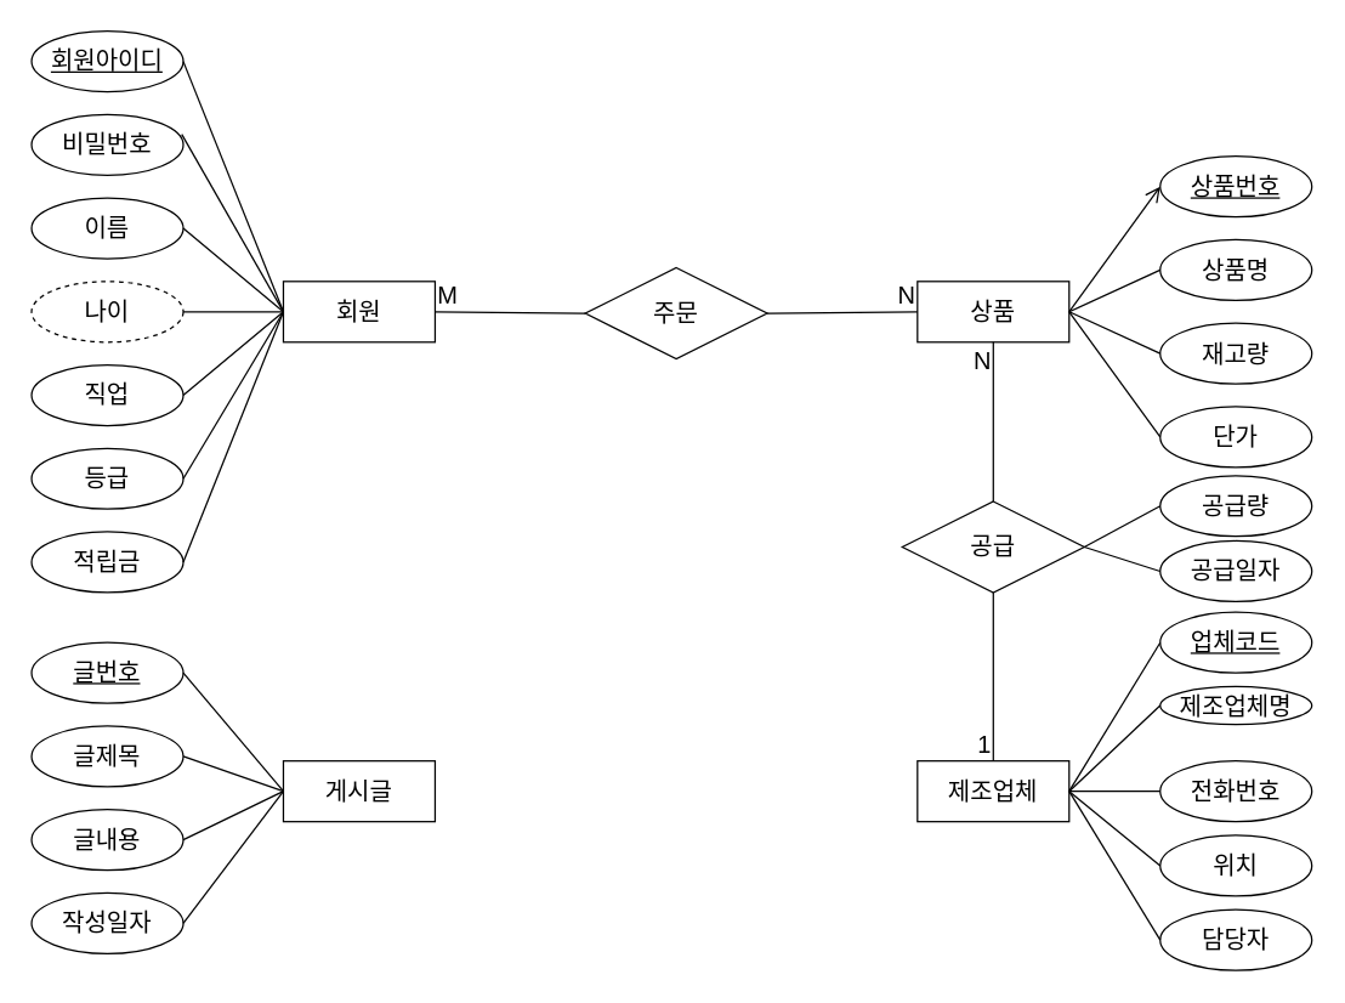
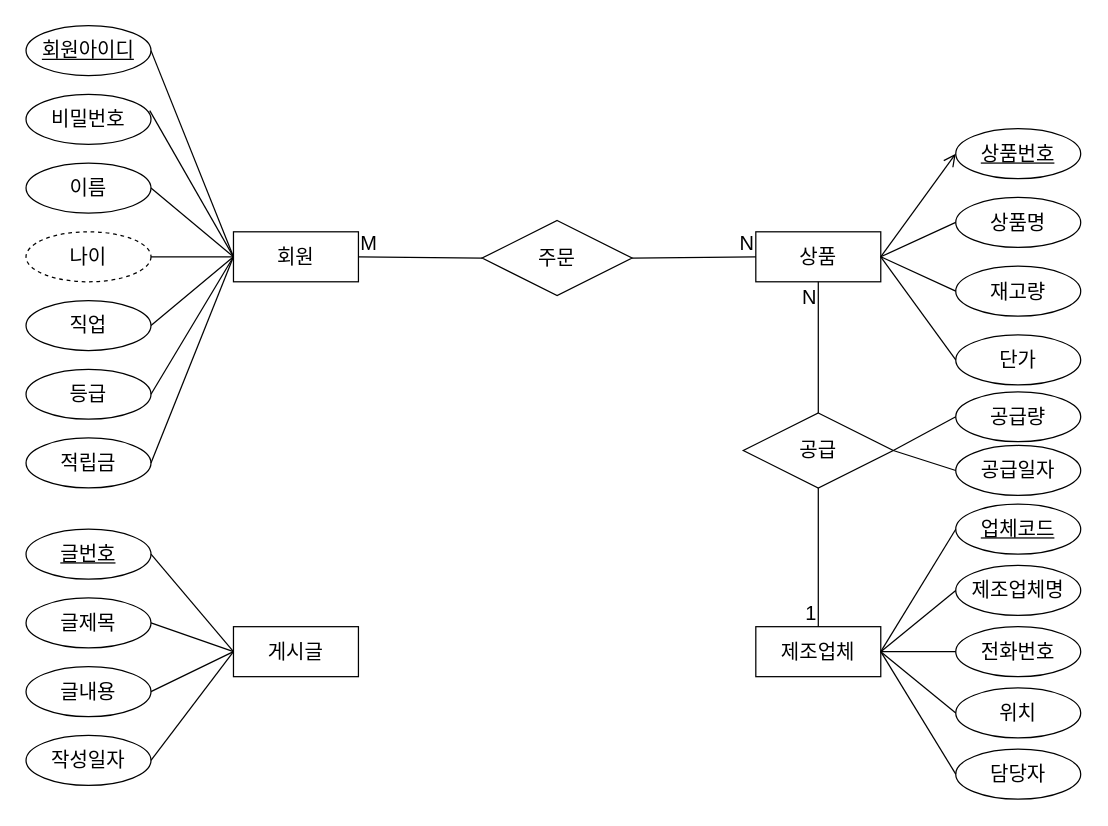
  <mxCell id="0" />
  <mxCell id="1" parent="0" />
  <mxCell id="2" value="회원" style="whiteSpace=wrap;html=1;align=center;fontSize=16;" vertex="1" parent="1"><mxGeometry x="186" y="185" width="100" height="40" as="geometry" /></mxCell>
  <mxCell id="3" value="상품" style="whiteSpace=wrap;html=1;align=center;fontSize=16;" vertex="1" parent="1"><mxGeometry x="604" y="185" width="100" height="40" as="geometry" /></mxCell>
  <mxCell id="4" value="회원아이디" style="ellipse;whiteSpace=wrap;html=1;align=center;fontStyle=4;fontSize=16;" vertex="1" parent="1"><mxGeometry x="20" y="20" width="100" height="40" as="geometry" /></mxCell>
  <mxCell id="5" value="비밀번호" style="ellipse;whiteSpace=wrap;html=1;align=center;fontSize=16;" vertex="1" parent="1"><mxGeometry x="20" y="75" width="100" height="40" as="geometry" /></mxCell>
  <mxCell id="6" value="이름" style="ellipse;whiteSpace=wrap;html=1;align=center;fontSize=16;" vertex="1" parent="1"><mxGeometry x="20" y="130" width="100" height="40" as="geometry" /></mxCell>
  <mxCell id="7" value="나이" style="ellipse;whiteSpace=wrap;html=1;align=center;fontSize=16;dashed=1;" vertex="1" parent="1"><mxGeometry x="20" y="185" width="100" height="40" as="geometry" /></mxCell>
  <mxCell id="8" value="직업" style="ellipse;whiteSpace=wrap;html=1;align=center;fontSize=16;" vertex="1" parent="1"><mxGeometry x="20" y="240" width="100" height="40" as="geometry" /></mxCell>
  <mxCell id="9" value="등급" style="ellipse;whiteSpace=wrap;html=1;align=center;fontSize=16;" vertex="1" parent="1"><mxGeometry x="20" y="295" width="100" height="40" as="geometry" /></mxCell>
  <mxCell id="10" value="적립금" style="ellipse;whiteSpace=wrap;html=1;align=center;fontSize=16;" vertex="1" parent="1"><mxGeometry x="20" y="350" width="100" height="40" as="geometry" /></mxCell>
  <mxCell id="11" value="상품번호" style="ellipse;whiteSpace=wrap;html=1;align=center;fontStyle=4;fontSize=16;" vertex="1" parent="1"><mxGeometry x="764" y="102.5" width="100" height="40" as="geometry" /></mxCell>
  <mxCell id="12" value="상품명" style="ellipse;whiteSpace=wrap;html=1;align=center;fontSize=16;" vertex="1" parent="1"><mxGeometry x="764" y="157.5" width="100" height="40" as="geometry" /></mxCell>
  <mxCell id="13" value="재고량" style="ellipse;whiteSpace=wrap;html=1;align=center;fontSize=16;" vertex="1" parent="1"><mxGeometry x="764" y="212.5" width="100" height="40" as="geometry" /></mxCell>
  <mxCell id="14" value="단가" style="ellipse;whiteSpace=wrap;html=1;align=center;fontSize=16;" vertex="1" parent="1"><mxGeometry x="764" y="267.5" width="100" height="40" as="geometry" /></mxCell>
  <mxCell id="15" value="" style="endArrow=open;html=1;rounded=0;fontSize=12;startSize=8;endSize=8;curved=1;exitX=1;exitY=0.5;exitDx=0;exitDy=0;entryX=0;entryY=0.5;entryDx=0;entryDy=0;" edge="1" parent="1" source="3" target="11"><mxGeometry relative="1" as="geometry"><mxPoint x="553" y="95" as="sourcePoint" /><mxPoint x="713" y="95" as="targetPoint" /></mxGeometry></mxCell>
  <mxCell id="16" value="" style="endArrow=none;html=1;rounded=0;fontSize=12;startSize=8;endSize=8;curved=1;exitX=1;exitY=0.5;exitDx=0;exitDy=0;entryX=0;entryY=0.5;entryDx=0;entryDy=0;" edge="1" parent="1" source="3" target="12"><mxGeometry relative="1" as="geometry"><mxPoint x="714" y="215" as="sourcePoint" /><mxPoint x="774" y="133" as="targetPoint" /></mxGeometry></mxCell>
  <mxCell id="17" value="" style="endArrow=none;html=1;rounded=0;fontSize=12;startSize=8;endSize=8;curved=1;exitX=1;exitY=0.5;exitDx=0;exitDy=0;entryX=0;entryY=0.5;entryDx=0;entryDy=0;" edge="1" parent="1" source="3" target="13"><mxGeometry relative="1" as="geometry"><mxPoint x="714" y="215" as="sourcePoint" /><mxPoint x="774" y="188" as="targetPoint" /></mxGeometry></mxCell>
  <mxCell id="18" value="" style="endArrow=none;html=1;rounded=0;fontSize=12;startSize=8;endSize=8;curved=1;exitX=1;exitY=0.5;exitDx=0;exitDy=0;entryX=0;entryY=0.5;entryDx=0;entryDy=0;" edge="1" parent="1" source="3" target="14"><mxGeometry relative="1" as="geometry"><mxPoint x="714" y="215" as="sourcePoint" /><mxPoint x="774" y="243" as="targetPoint" /></mxGeometry></mxCell>
  <mxCell id="19" value="" style="endArrow=none;html=1;rounded=0;fontSize=12;startSize=8;endSize=8;curved=1;exitX=1;exitY=0.5;exitDx=0;exitDy=0;entryX=0;entryY=0.5;entryDx=0;entryDy=0;" edge="1" parent="1" source="10" target="2"><mxGeometry relative="1" as="geometry"><mxPoint x="120" y="368" as="sourcePoint" /><mxPoint x="180" y="286" as="targetPoint" /></mxGeometry></mxCell>
  <mxCell id="20" value="" style="endArrow=none;html=1;rounded=0;fontSize=12;startSize=8;endSize=8;curved=1;exitX=1;exitY=0.5;exitDx=0;exitDy=0;entryX=0;entryY=0.5;entryDx=0;entryDy=0;" edge="1" parent="1" source="9" target="2"><mxGeometry relative="1" as="geometry"><mxPoint x="120" y="286" as="sourcePoint" /><mxPoint x="180" y="204" as="targetPoint" /></mxGeometry></mxCell>
  <mxCell id="21" value="" style="endArrow=none;html=1;rounded=0;fontSize=12;startSize=8;endSize=8;curved=1;exitX=1;exitY=0.5;exitDx=0;exitDy=0;entryX=0;entryY=0.5;entryDx=0;entryDy=0;" edge="1" parent="1" source="8" target="2"><mxGeometry relative="1" as="geometry"><mxPoint x="130" y="325" as="sourcePoint" /><mxPoint x="196" y="215" as="targetPoint" /></mxGeometry></mxCell>
  <mxCell id="22" value="제조업체" style="whiteSpace=wrap;html=1;align=center;fontSize=16;" vertex="1" parent="1"><mxGeometry x="604" y="501" width="100" height="40" as="geometry" /></mxCell>
  <mxCell id="23" value="업체코드" style="ellipse;whiteSpace=wrap;html=1;align=center;fontStyle=4;fontSize=16;" vertex="1" parent="1"><mxGeometry x="764" y="403" width="100" height="40" as="geometry" /></mxCell>
  <mxCell id="24" value="전화번호" style="ellipse;whiteSpace=wrap;html=1;align=center;fontSize=16;" vertex="1" parent="1"><mxGeometry x="764" y="501" width="100" height="40" as="geometry" /></mxCell>
  <mxCell id="25" value="위치" style="ellipse;whiteSpace=wrap;html=1;align=center;fontSize=16;" vertex="1" parent="1"><mxGeometry x="764" y="550" width="100" height="40" as="geometry" /></mxCell>
  <mxCell id="26" value="담당자" style="ellipse;whiteSpace=wrap;html=1;align=center;fontSize=16;" vertex="1" parent="1"><mxGeometry x="764" y="599" width="100" height="40" as="geometry" /></mxCell>
  <mxCell id="27" value="" style="endArrow=none;html=1;rounded=0;fontSize=12;startSize=8;endSize=8;curved=1;exitX=1;exitY=0.5;exitDx=0;exitDy=0;entryX=0;entryY=0.5;entryDx=0;entryDy=0;" edge="1" parent="1" source="22" target="23"><mxGeometry relative="1" as="geometry"><mxPoint x="553" y="438.5" as="sourcePoint" /><mxPoint x="713" y="438.5" as="targetPoint" /></mxGeometry></mxCell>
  <mxCell id="28" value="" style="endArrow=none;html=1;rounded=0;fontSize=12;startSize=8;endSize=8;curved=1;exitX=1;exitY=0.5;exitDx=0;exitDy=0;entryX=0;entryY=0.5;entryDx=0;entryDy=0;" edge="1" parent="1" source="22" target="24"><mxGeometry relative="1" as="geometry"><mxPoint x="714" y="558.5" as="sourcePoint" /><mxPoint x="774" y="476.5" as="targetPoint" /></mxGeometry></mxCell>
  <mxCell id="29" value="" style="endArrow=none;html=1;rounded=0;fontSize=12;startSize=8;endSize=8;curved=1;exitX=1;exitY=0.5;exitDx=0;exitDy=0;entryX=0;entryY=0.5;entryDx=0;entryDy=0;" edge="1" parent="1" source="22" target="25"><mxGeometry relative="1" as="geometry"><mxPoint x="714" y="558.5" as="sourcePoint" /><mxPoint x="774" y="531.5" as="targetPoint" /></mxGeometry></mxCell>
  <mxCell id="30" value="" style="endArrow=none;html=1;rounded=0;fontSize=12;startSize=8;endSize=8;curved=1;exitX=1;exitY=0.5;exitDx=0;exitDy=0;entryX=0;entryY=0.5;entryDx=0;entryDy=0;" edge="1" parent="1" source="22" target="26"><mxGeometry relative="1" as="geometry"><mxPoint x="714" y="558.5" as="sourcePoint" /><mxPoint x="774" y="586.5" as="targetPoint" /></mxGeometry></mxCell>
  <mxCell id="31" value="" style="endArrow=none;html=1;rounded=0;fontSize=12;startSize=8;endSize=8;curved=1;exitX=1;exitY=0.5;exitDx=0;exitDy=0;entryX=0;entryY=0.5;entryDx=0;entryDy=0;" edge="1" parent="1" source="7" target="2"><mxGeometry relative="1" as="geometry"><mxPoint x="130" y="270" as="sourcePoint" /><mxPoint x="196" y="215" as="targetPoint" /></mxGeometry></mxCell>
  <mxCell id="32" value="" style="endArrow=none;html=1;rounded=0;fontSize=12;startSize=8;endSize=8;curved=1;exitX=1;exitY=0.5;exitDx=0;exitDy=0;entryX=0;entryY=0.5;entryDx=0;entryDy=0;" edge="1" parent="1" source="6" target="2"><mxGeometry relative="1" as="geometry"><mxPoint x="130" y="215" as="sourcePoint" /><mxPoint x="196" y="215" as="targetPoint" /></mxGeometry></mxCell>
  <mxCell id="33" value="" style="endArrow=none;html=1;rounded=0;fontSize=12;startSize=8;endSize=8;curved=1;exitX=0.99;exitY=0.325;exitDx=0;exitDy=0;exitPerimeter=0;entryX=0;entryY=0.5;entryDx=0;entryDy=0;" edge="1" parent="1" source="5" target="2"><mxGeometry relative="1" as="geometry"><mxPoint x="130" y="160" as="sourcePoint" /><mxPoint x="189" y="206" as="targetPoint" /></mxGeometry></mxCell>
  <mxCell id="34" value="" style="endArrow=none;html=1;rounded=0;fontSize=12;startSize=8;endSize=8;curved=1;exitX=1;exitY=0.5;exitDx=0;exitDy=0;entryX=0;entryY=0.5;entryDx=0;entryDy=0;" edge="1" parent="1" source="4" target="2"><mxGeometry relative="1" as="geometry"><mxPoint x="140" y="170" as="sourcePoint" /><mxPoint x="206" y="225" as="targetPoint" /></mxGeometry></mxCell>
  <mxCell id="35" value="게시글" style="whiteSpace=wrap;html=1;align=center;fontSize=16;" vertex="1" parent="1"><mxGeometry x="186" y="501" width="100" height="40" as="geometry" /></mxCell>
  <mxCell id="36" value="글번호" style="ellipse;whiteSpace=wrap;html=1;align=center;fontStyle=4;fontSize=16;" vertex="1" parent="1"><mxGeometry x="20" y="423" width="100" height="40" as="geometry" /></mxCell>
  <mxCell id="37" value="글제목" style="ellipse;whiteSpace=wrap;html=1;align=center;fontSize=16;" vertex="1" parent="1"><mxGeometry x="20" y="478" width="100" height="40" as="geometry" /></mxCell>
  <mxCell id="38" value="글내용" style="ellipse;whiteSpace=wrap;html=1;align=center;fontSize=16;" vertex="1" parent="1"><mxGeometry x="20" y="533" width="100" height="40" as="geometry" /></mxCell>
  <mxCell id="39" value="작성일자" style="ellipse;whiteSpace=wrap;html=1;align=center;fontSize=16;" vertex="1" parent="1"><mxGeometry x="20" y="588" width="100" height="40" as="geometry" /></mxCell>
  <mxCell id="40" value="" style="endArrow=none;html=1;rounded=0;fontSize=12;startSize=8;endSize=8;curved=1;exitX=0;exitY=0.5;exitDx=0;exitDy=0;entryX=1;entryY=0.5;entryDx=0;entryDy=0;" edge="1" parent="1" source="35" target="36"><mxGeometry relative="1" as="geometry"><mxPoint x="-191" y="415.5" as="sourcePoint" /><mxPoint x="-31" y="415.5" as="targetPoint" /></mxGeometry></mxCell>
  <mxCell id="41" value="" style="endArrow=none;html=1;rounded=0;fontSize=12;startSize=8;endSize=8;curved=1;exitX=0;exitY=0.5;exitDx=0;exitDy=0;entryX=1;entryY=0.5;entryDx=0;entryDy=0;" edge="1" parent="1" source="35" target="37"><mxGeometry relative="1" as="geometry"><mxPoint x="-30" y="535.5" as="sourcePoint" /><mxPoint x="30" y="453.5" as="targetPoint" /></mxGeometry></mxCell>
  <mxCell id="42" value="" style="endArrow=none;html=1;rounded=0;fontSize=12;startSize=8;endSize=8;curved=1;exitX=0;exitY=0.5;exitDx=0;exitDy=0;entryX=1;entryY=0.5;entryDx=0;entryDy=0;" edge="1" parent="1" source="35" target="38"><mxGeometry relative="1" as="geometry"><mxPoint x="-30" y="535.5" as="sourcePoint" /><mxPoint x="30" y="508.5" as="targetPoint" /></mxGeometry></mxCell>
  <mxCell id="43" value="" style="endArrow=none;html=1;rounded=0;fontSize=12;startSize=8;endSize=8;curved=1;exitX=0;exitY=0.5;exitDx=0;exitDy=0;entryX=1;entryY=0.5;entryDx=0;entryDy=0;" edge="1" parent="1" source="35" target="39"><mxGeometry relative="1" as="geometry"><mxPoint x="-30" y="535.5" as="sourcePoint" /><mxPoint x="30" y="563.5" as="targetPoint" /></mxGeometry></mxCell>
- <mxCell id="44" value="제조업체명" style="ellipse;whiteSpace=wrap;html=1;align=center;fontSize=16;" vertex="1" parent="1"><mxGeometry x="764" y="452" width="100" height="25" as="geometry" /></mxCell>
+ <mxCell id="44" value="제조업체명" style="ellipse;whiteSpace=wrap;html=1;align=center;fontSize=16;" vertex="1" parent="1"><mxGeometry x="764" y="452" width="100" height="40" as="geometry" /></mxCell>
  <mxCell id="45" value="" style="endArrow=none;html=1;rounded=0;fontSize=12;startSize=8;endSize=8;curved=1;exitX=1;exitY=0.5;exitDx=0;exitDy=0;entryX=0;entryY=0.5;entryDx=0;entryDy=0;" edge="1" parent="1" target="44" source="22"><mxGeometry relative="1" as="geometry"><mxPoint x="905" y="549" as="sourcePoint" /><mxPoint x="975" y="476.5" as="targetPoint" /></mxGeometry></mxCell>
  <mxCell id="46" value="" style="endArrow=none;html=1;rounded=0;fontSize=12;startSize=8;endSize=8;curved=1;exitX=1;exitY=0.5;exitDx=0;exitDy=0;entryX=0;entryY=0.5;entryDx=0;entryDy=0;" edge="1" parent="1" source="50" target="3"><mxGeometry relative="1" as="geometry"><mxPoint x="501" y="131" as="sourcePoint" /><mxPoint x="661" y="131" as="targetPoint" /></mxGeometry></mxCell>
  <mxCell id="47" value="N" style="resizable=0;html=1;whiteSpace=wrap;align=right;verticalAlign=bottom;fontSize=16;" connectable="0" vertex="1" parent="46"><mxGeometry x="1" relative="1" as="geometry" /></mxCell>
  <mxCell id="48" value="" style="endArrow=none;html=1;rounded=0;fontSize=12;startSize=8;endSize=8;curved=1;exitX=1;exitY=0.5;exitDx=0;exitDy=0;entryX=0;entryY=0.5;entryDx=0;entryDy=0;" edge="1" parent="1" source="2" target="50"><mxGeometry relative="1" as="geometry"><mxPoint x="286" y="205" as="sourcePoint" /><mxPoint x="604" y="205" as="targetPoint" /></mxGeometry></mxCell>
  <mxCell id="49" value="M" style="resizable=0;html=1;whiteSpace=wrap;align=left;verticalAlign=bottom;fontSize=16;" connectable="0" vertex="1" parent="48"><mxGeometry x="-1" relative="1" as="geometry" /></mxCell>
  <mxCell id="50" value="주문" style="shape=rhombus;perimeter=rhombusPerimeter;whiteSpace=wrap;html=1;align=center;fontSize=16;" vertex="1" parent="1"><mxGeometry x="385" y="176" width="120" height="60" as="geometry" /></mxCell>
  <mxCell id="51" value="공급" style="shape=rhombus;perimeter=rhombusPerimeter;whiteSpace=wrap;html=1;align=center;fontSize=16;" vertex="1" parent="1"><mxGeometry x="594" y="330" width="120" height="60" as="geometry" /></mxCell>
  <mxCell id="52" value="" style="endArrow=none;html=1;rounded=0;fontSize=12;startSize=8;endSize=8;curved=1;entryX=0.5;entryY=0;entryDx=0;entryDy=0;exitX=0.5;exitY=1;exitDx=0;exitDy=0;" edge="1" parent="1" source="51" target="22"><mxGeometry relative="1" as="geometry"><mxPoint x="454" y="433" as="sourcePoint" /><mxPoint x="614" y="433" as="targetPoint" /></mxGeometry></mxCell>
  <mxCell id="53" value="1" style="resizable=0;html=1;whiteSpace=wrap;align=right;verticalAlign=bottom;fontSize=16;" connectable="0" vertex="1" parent="52"><mxGeometry x="1" relative="1" as="geometry" /></mxCell>
  <mxCell id="54" value="" style="endArrow=none;html=1;rounded=0;fontSize=12;startSize=8;endSize=8;curved=1;entryX=0.5;entryY=1;entryDx=0;entryDy=0;exitX=0.5;exitY=0;exitDx=0;exitDy=0;" edge="1" parent="1" source="51" target="3"><mxGeometry relative="1" as="geometry"><mxPoint x="454" y="433" as="sourcePoint" /><mxPoint x="614" y="433" as="targetPoint" /></mxGeometry></mxCell>
  <mxCell id="55" value="N" style="resizable=0;html=1;whiteSpace=wrap;align=right;verticalAlign=bottom;fontSize=16;" connectable="0" vertex="1" parent="54"><mxGeometry x="1" relative="1" as="geometry"><mxPoint y="23" as="offset" /></mxGeometry></mxCell>
  <mxCell id="56" value="공급량" style="ellipse;whiteSpace=wrap;html=1;align=center;fontSize=16;" vertex="1" parent="1"><mxGeometry x="764" y="313" width="100" height="40" as="geometry" /></mxCell>
  <mxCell id="57" value="공급일자" style="ellipse;whiteSpace=wrap;html=1;align=center;fontSize=16;" vertex="1" parent="1"><mxGeometry x="764" y="356" width="100" height="40" as="geometry" /></mxCell>
  <mxCell id="58" value="" style="endArrow=none;html=1;rounded=0;fontSize=12;startSize=8;endSize=8;curved=1;exitX=1;exitY=0.5;exitDx=0;exitDy=0;entryX=0;entryY=0.5;entryDx=0;entryDy=0;" edge="1" parent="1" source="51" target="56"><mxGeometry relative="1" as="geometry"><mxPoint x="714" y="215" as="sourcePoint" /><mxPoint x="774" y="298" as="targetPoint" /></mxGeometry></mxCell>
  <mxCell id="59" value="" style="endArrow=none;html=1;rounded=0;fontSize=12;startSize=8;endSize=8;curved=1;exitX=1;exitY=0.5;exitDx=0;exitDy=0;entryX=0;entryY=0.5;entryDx=0;entryDy=0;" edge="1" parent="1" source="51" target="57"><mxGeometry relative="1" as="geometry"><mxPoint x="724" y="370" as="sourcePoint" /><mxPoint x="762" y="346" as="targetPoint" /></mxGeometry></mxCell>
